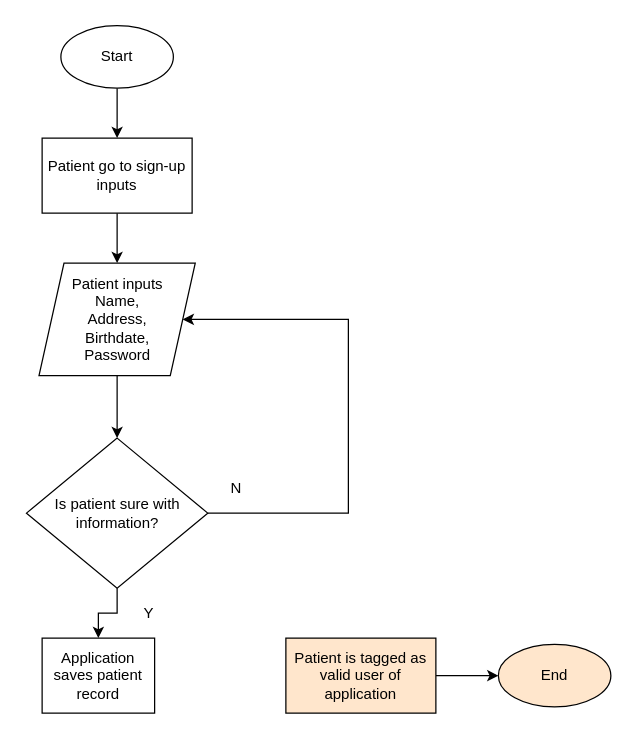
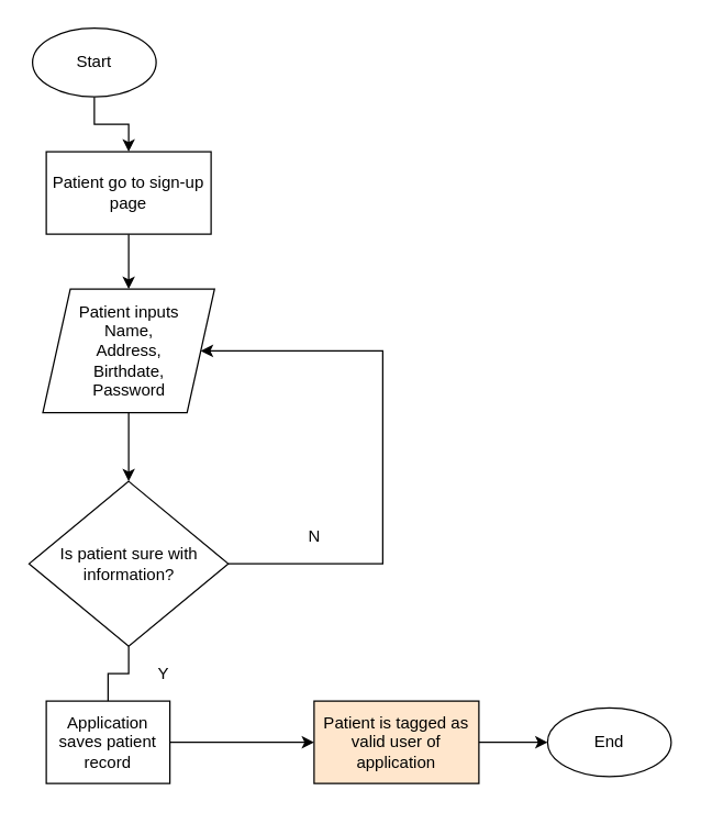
  <mxCell id="0" />
  <mxCell id="1" parent="0" />
  <mxCell id="2" value="" style="edgeStyle=orthogonalEdgeStyle;rounded=0;orthogonalLoop=1;jettySize=auto;html=1;" edge="1" parent="1" source="3" target="5"><mxGeometry relative="1" as="geometry" /></mxCell>
- <mxCell id="3" value="Start" style="ellipse;whiteSpace=wrap;html=1;" vertex="1" parent="1"><mxGeometry x="48" y="20" width="90" height="50" as="geometry" /></mxCell>
+ <mxCell id="3" value="Start" style="ellipse;whiteSpace=wrap;html=1;" vertex="1" parent="1"><mxGeometry x="23" y="20" width="90" height="50" as="geometry" /></mxCell>
  <mxCell id="4" value="" style="edgeStyle=orthogonalEdgeStyle;rounded=0;orthogonalLoop=1;jettySize=auto;html=1;" edge="1" parent="1" source="5" target="7"><mxGeometry relative="1" as="geometry" /></mxCell>
- <mxCell id="5" value="Patient go to sign-up inputs" style="rounded=0;whiteSpace=wrap;html=1;" vertex="1" parent="1"><mxGeometry x="33" y="110" width="120" height="60" as="geometry" /></mxCell>
+ <mxCell id="5" value="Patient go to sign-up page" style="rounded=0;whiteSpace=wrap;html=1;" vertex="1" parent="1"><mxGeometry x="33" y="110" width="120" height="60" as="geometry" /></mxCell>
  <mxCell id="6" value="" style="edgeStyle=orthogonalEdgeStyle;rounded=0;orthogonalLoop=1;jettySize=auto;html=1;" edge="1" parent="1" source="7" target="10"><mxGeometry relative="1" as="geometry" /></mxCell>
  <mxCell id="7" value="Patient inputs&lt;br&gt;Name,&lt;br&gt;Address, &lt;br&gt;Birthdate, &lt;br&gt;Password" style="shape=parallelogram;perimeter=parallelogramPerimeter;whiteSpace=wrap;html=1;fixedSize=1;" vertex="1" parent="1"><mxGeometry x="30.5" y="210" width="125" height="90" as="geometry" /></mxCell>
- <mxCell id="8" value="" style="edgeStyle=orthogonalEdgeStyle;rounded=0;orthogonalLoop=1;jettySize=auto;html=1;" edge="1" parent="1" source="10" target="12"><mxGeometry relative="1" as="geometry" /></mxCell>
+ <mxCell id="8" value="" style="edgeStyle=orthogonalEdgeStyle;rounded=0;orthogonalLoop=1;jettySize=auto;html=1;endArrow=none;" edge="1" parent="1" source="10" target="12"><mxGeometry relative="1" as="geometry" /></mxCell>
  <mxCell id="9" style="edgeStyle=orthogonalEdgeStyle;rounded=0;orthogonalLoop=1;jettySize=auto;html=1;entryX=1;entryY=0.5;entryDx=0;entryDy=0;" edge="1" parent="1" source="10" target="7"><mxGeometry relative="1" as="geometry"><mxPoint x="278" y="270" as="targetPoint" /><Array as="points"><mxPoint x="278" y="410" /><mxPoint x="278" y="255" /></Array></mxGeometry></mxCell>
  <mxCell id="10" value="Is patient sure with information?" style="rhombus;whiteSpace=wrap;html=1;" vertex="1" parent="1"><mxGeometry x="20.5" y="350" width="145" height="120" as="geometry" /></mxCell>
+ <mxCell id="11" value="" style="edgeStyle=orthogonalEdgeStyle;rounded=0;orthogonalLoop=1;jettySize=auto;html=1;" edge="1" parent="1" source="12" target="14"><mxGeometry relative="1" as="geometry" /></mxCell>
  <mxCell id="12" value="Application saves patient record" style="rounded=0;whiteSpace=wrap;html=1;" vertex="1" parent="1"><mxGeometry x="33" y="510" width="90" height="60" as="geometry" /></mxCell>
  <mxCell id="13" value="" style="edgeStyle=orthogonalEdgeStyle;rounded=0;orthogonalLoop=1;jettySize=auto;html=1;" edge="1" parent="1" source="14" target="15"><mxGeometry relative="1" as="geometry" /></mxCell>
  <mxCell id="14" value="Patient is tagged as valid user of application" style="rounded=0;whiteSpace=wrap;html=1;fillColor=#ffe6cc;" vertex="1" parent="1"><mxGeometry x="228" y="510" width="120" height="60" as="geometry" /></mxCell>
- <mxCell id="15" value="End" style="ellipse;whiteSpace=wrap;html=1;fillColor=#ffe6cc;" vertex="1" parent="1"><mxGeometry x="398" y="515" width="90" height="50" as="geometry" /></mxCell>
- <mxCell id="16" value="N" style="text;html=1;align=center;verticalAlign=middle;resizable=0;points=[];autosize=1;strokeColor=none;fillColor=none;" vertex="1" parent="1"><mxGeometry x="178" y="380" width="20" height="20" as="geometry" /></mxCell>
+ <mxCell id="15" value="End" style="ellipse;whiteSpace=wrap;html=1;" vertex="1" parent="1"><mxGeometry x="398" y="515" width="90" height="50" as="geometry" /></mxCell>
+ <mxCell id="16" value="N" style="text;html=1;align=center;verticalAlign=middle;resizable=0;points=[];autosize=1;strokeColor=none;fillColor=none;" vertex="1" parent="1"><mxGeometry x="218" y="380" width="20" height="20" as="geometry" /></mxCell>
  <mxCell id="17" value="Y" style="text;html=1;align=center;verticalAlign=middle;resizable=0;points=[];autosize=1;strokeColor=none;fillColor=none;" vertex="1" parent="1"><mxGeometry x="108" y="480" width="20" height="20" as="geometry" /></mxCell>
